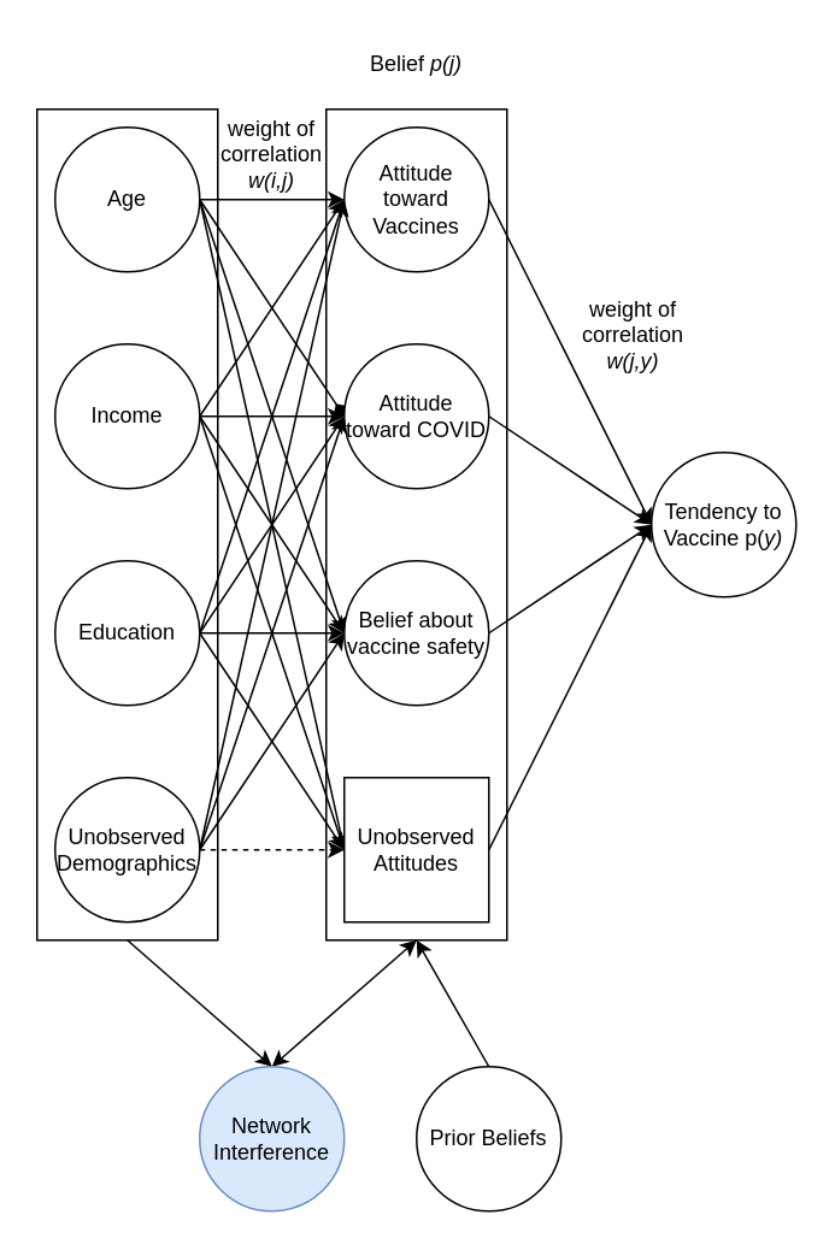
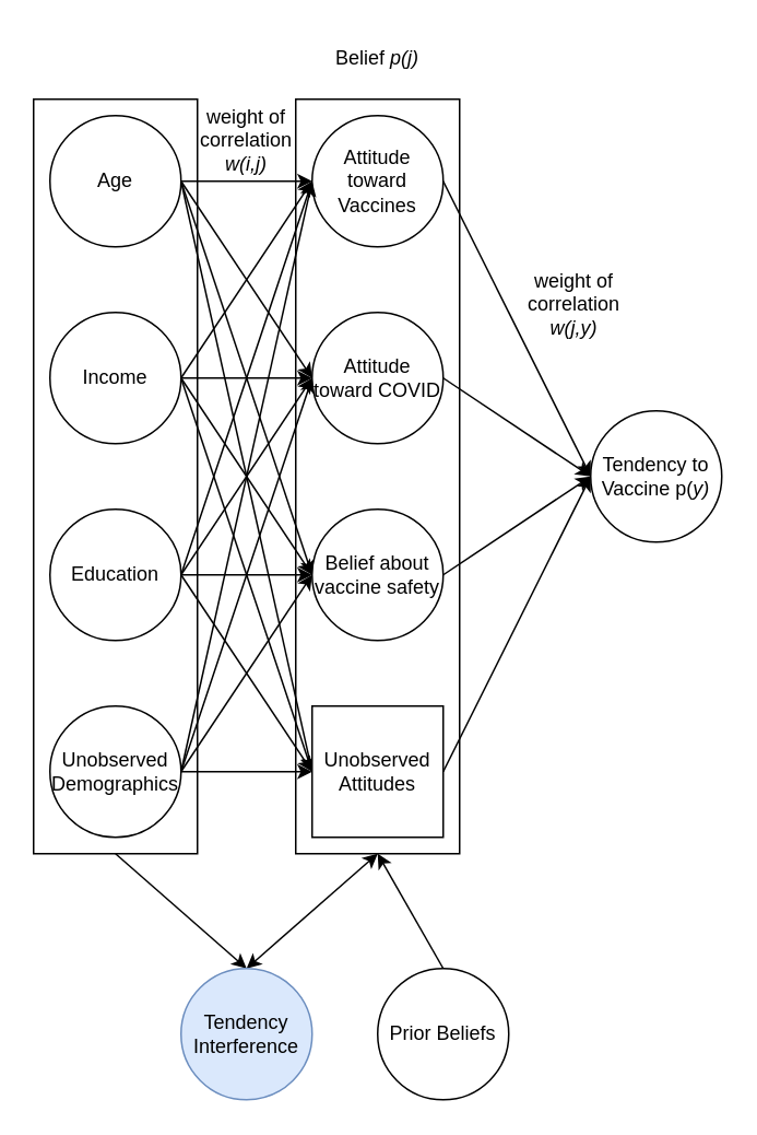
  <mxCell id="0" />
  <mxCell id="1" parent="0" />
  <mxCell id="2" style="rounded=0;orthogonalLoop=1;jettySize=auto;html=1;exitX=0.5;exitY=1;exitDx=0;exitDy=0;entryX=0.5;entryY=0;entryDx=0;entryDy=0;" edge="1" parent="1" source="3" target="40"><mxGeometry relative="1" as="geometry" /></mxCell>
  <mxCell id="3" value="" style="rounded=0;whiteSpace=wrap;html=1;" vertex="1" parent="1"><mxGeometry x="20" y="60" width="100" height="460" as="geometry" /></mxCell>
  <mxCell id="4" value="" style="rounded=0;whiteSpace=wrap;html=1;" parent="1" vertex="1"><mxGeometry x="180" y="60" width="100" height="460" as="geometry" /></mxCell>
  <mxCell id="5" style="edgeStyle=orthogonalEdgeStyle;rounded=0;orthogonalLoop=1;jettySize=auto;html=1;exitX=1;exitY=0.5;exitDx=0;exitDy=0;entryX=0;entryY=0.5;entryDx=0;entryDy=0;" parent="1" source="9" target="23" edge="1"><mxGeometry relative="1" as="geometry" /></mxCell>
  <mxCell id="6" style="rounded=0;orthogonalLoop=1;jettySize=auto;html=1;exitX=1;exitY=0.5;exitDx=0;exitDy=0;entryX=0;entryY=0.5;entryDx=0;entryDy=0;" parent="1" source="9" target="25" edge="1"><mxGeometry relative="1" as="geometry" /></mxCell>
  <mxCell id="7" style="rounded=0;orthogonalLoop=1;jettySize=auto;html=1;exitX=1;exitY=0.5;exitDx=0;exitDy=0;entryX=0;entryY=0.5;entryDx=0;entryDy=0;" parent="1" source="9" target="21" edge="1"><mxGeometry relative="1" as="geometry" /></mxCell>
  <mxCell id="8" style="rounded=0;orthogonalLoop=1;jettySize=auto;html=1;exitX=1;exitY=0.5;exitDx=0;exitDy=0;entryX=0;entryY=0.5;entryDx=0;entryDy=0;" parent="1" source="9" target="34" edge="1"><mxGeometry relative="1" as="geometry" /></mxCell>
  <mxCell id="9" value="Income" style="ellipse;whiteSpace=wrap;html=1;aspect=fixed;" parent="1" vertex="1"><mxGeometry x="30" y="190" width="80" height="80" as="geometry" /></mxCell>
  <mxCell id="10" style="edgeStyle=orthogonalEdgeStyle;rounded=0;orthogonalLoop=1;jettySize=auto;html=1;exitX=1;exitY=0.5;exitDx=0;exitDy=0;entryX=0;entryY=0.5;entryDx=0;entryDy=0;" parent="1" source="14" target="21" edge="1"><mxGeometry relative="1" as="geometry" /></mxCell>
- <mxCell id="11" style="rounded=0;orthogonalLoop=1;jettySize=auto;html=1;exitX=1;exitY=0.5;exitDx=0;exitDy=0;entryX=0;entryY=0.5;entryDx=0;entryDy=0;endArrow=diamond;" parent="1" source="14" target="23" edge="1"><mxGeometry relative="1" as="geometry" /></mxCell>
+ <mxCell id="11" style="rounded=0;orthogonalLoop=1;jettySize=auto;html=1;exitX=1;exitY=0.5;exitDx=0;exitDy=0;entryX=0;entryY=0.5;entryDx=0;entryDy=0;" parent="1" source="14" target="23" edge="1"><mxGeometry relative="1" as="geometry" /></mxCell>
  <mxCell id="12" style="rounded=0;orthogonalLoop=1;jettySize=auto;html=1;exitX=1;exitY=0.5;exitDx=0;exitDy=0;entryX=0;entryY=0.5;entryDx=0;entryDy=0;" parent="1" source="14" target="25" edge="1"><mxGeometry relative="1" as="geometry" /></mxCell>
  <mxCell id="13" style="rounded=0;orthogonalLoop=1;jettySize=auto;html=1;exitX=1;exitY=0.5;exitDx=0;exitDy=0;entryX=0;entryY=0.5;entryDx=0;entryDy=0;" parent="1" source="14" target="34" edge="1"><mxGeometry relative="1" as="geometry" /></mxCell>
  <mxCell id="14" value="Age" style="ellipse;whiteSpace=wrap;html=1;aspect=fixed;" parent="1" vertex="1"><mxGeometry x="30" y="70" width="80" height="80" as="geometry" /></mxCell>
  <mxCell id="15" style="edgeStyle=orthogonalEdgeStyle;rounded=0;orthogonalLoop=1;jettySize=auto;html=1;exitX=1;exitY=0.5;exitDx=0;exitDy=0;entryX=0;entryY=0.5;entryDx=0;entryDy=0;" parent="1" source="19" target="25" edge="1"><mxGeometry relative="1" as="geometry" /></mxCell>
  <mxCell id="16" style="rounded=0;orthogonalLoop=1;jettySize=auto;html=1;exitX=1;exitY=0.5;exitDx=0;exitDy=0;" parent="1" source="19" edge="1"><mxGeometry relative="1" as="geometry"><mxPoint x="190" y="230" as="targetPoint" /></mxGeometry></mxCell>
  <mxCell id="17" style="rounded=0;orthogonalLoop=1;jettySize=auto;html=1;exitX=1;exitY=0.5;exitDx=0;exitDy=0;entryX=0;entryY=0.5;entryDx=0;entryDy=0;" parent="1" source="19" target="21" edge="1"><mxGeometry relative="1" as="geometry" /></mxCell>
  <mxCell id="18" style="rounded=0;orthogonalLoop=1;jettySize=auto;html=1;exitX=1;exitY=0.5;exitDx=0;exitDy=0;entryX=0;entryY=0.5;entryDx=0;entryDy=0;" parent="1" source="19" target="34" edge="1"><mxGeometry relative="1" as="geometry" /></mxCell>
  <mxCell id="19" value="Education" style="ellipse;whiteSpace=wrap;html=1;aspect=fixed;" parent="1" vertex="1"><mxGeometry x="30" y="310" width="80" height="80" as="geometry" /></mxCell>
  <mxCell id="20" style="rounded=0;orthogonalLoop=1;jettySize=auto;html=1;exitX=1;exitY=0.5;exitDx=0;exitDy=0;entryX=0;entryY=0.5;entryDx=0;entryDy=0;" parent="1" source="21" target="26" edge="1"><mxGeometry relative="1" as="geometry" /></mxCell>
  <mxCell id="21" value="Attitude toward Vaccines" style="ellipse;whiteSpace=wrap;html=1;aspect=fixed;" parent="1" vertex="1"><mxGeometry x="190" y="70" width="80" height="80" as="geometry" /></mxCell>
  <mxCell id="22" style="rounded=0;orthogonalLoop=1;jettySize=auto;html=1;exitX=1;exitY=0.5;exitDx=0;exitDy=0;entryX=0;entryY=0.5;entryDx=0;entryDy=0;" parent="1" source="23" target="26" edge="1"><mxGeometry relative="1" as="geometry" /></mxCell>
  <mxCell id="23" value="Attitude toward COVID" style="ellipse;whiteSpace=wrap;html=1;aspect=fixed;" parent="1" vertex="1"><mxGeometry x="190" y="190" width="80" height="80" as="geometry" /></mxCell>
  <mxCell id="24" style="rounded=0;orthogonalLoop=1;jettySize=auto;html=1;exitX=1;exitY=0.5;exitDx=0;exitDy=0;entryX=0;entryY=0.5;entryDx=0;entryDy=0;" parent="1" source="25" target="26" edge="1"><mxGeometry relative="1" as="geometry" /></mxCell>
  <mxCell id="25" value="Belief about vaccine safety" style="ellipse;whiteSpace=wrap;html=1;aspect=fixed;" parent="1" vertex="1"><mxGeometry x="190" y="310" width="80" height="80" as="geometry" /></mxCell>
  <mxCell id="26" value="Tendency to Vaccine p(&lt;i&gt;y)&lt;/i&gt;" style="ellipse;whiteSpace=wrap;html=1;aspect=fixed;" parent="1" vertex="1"><mxGeometry x="360" y="250" width="80" height="80" as="geometry" /></mxCell>
  <mxCell id="27" value="Belief &lt;i&gt;p(j)&lt;/i&gt;" style="text;html=1;align=center;verticalAlign=middle;whiteSpace=wrap;rounded=0;" parent="1" vertex="1"><mxGeometry x="200" y="20" width="60" height="30" as="geometry" /></mxCell>
- <mxCell id="28" style="edgeStyle=orthogonalEdgeStyle;rounded=0;orthogonalLoop=1;jettySize=auto;html=1;exitX=1;exitY=0.5;exitDx=0;exitDy=0;entryX=0;entryY=0.5;entryDx=0;entryDy=0;dashed=1;" parent="1" source="32" target="34" edge="1"><mxGeometry relative="1" as="geometry" /></mxCell>
+ <mxCell id="28" style="edgeStyle=orthogonalEdgeStyle;rounded=0;orthogonalLoop=1;jettySize=auto;html=1;exitX=1;exitY=0.5;exitDx=0;exitDy=0;entryX=0;entryY=0.5;entryDx=0;entryDy=0;" parent="1" source="32" target="34" edge="1"><mxGeometry relative="1" as="geometry" /></mxCell>
  <mxCell id="29" style="rounded=0;orthogonalLoop=1;jettySize=auto;html=1;exitX=1;exitY=0.5;exitDx=0;exitDy=0;entryX=0;entryY=0.5;entryDx=0;entryDy=0;" parent="1" source="32" target="25" edge="1"><mxGeometry relative="1" as="geometry" /></mxCell>
  <mxCell id="30" style="rounded=0;orthogonalLoop=1;jettySize=auto;html=1;exitX=1;exitY=0.5;exitDx=0;exitDy=0;entryX=0;entryY=0.5;entryDx=0;entryDy=0;" parent="1" source="32" target="23" edge="1"><mxGeometry relative="1" as="geometry" /></mxCell>
  <mxCell id="31" style="rounded=0;orthogonalLoop=1;jettySize=auto;html=1;exitX=1;exitY=0.5;exitDx=0;exitDy=0;entryX=0;entryY=0.5;entryDx=0;entryDy=0;" parent="1" source="32" target="21" edge="1"><mxGeometry relative="1" as="geometry" /></mxCell>
  <mxCell id="32" value="Unobserved Demographics" style="ellipse;whiteSpace=wrap;html=1;aspect=fixed;" parent="1" vertex="1"><mxGeometry x="30" y="430" width="80" height="80" as="geometry" /></mxCell>
  <mxCell id="33" style="rounded=0;orthogonalLoop=1;jettySize=auto;html=1;exitX=1;exitY=0.5;exitDx=0;exitDy=0;entryX=0;entryY=0.5;entryDx=0;entryDy=0;" parent="1" source="34" target="26" edge="1"><mxGeometry relative="1" as="geometry" /></mxCell>
  <mxCell id="34" value="Unobserved Attitudes" style="whiteSpace=wrap;html=1;aspect=fixed;rounded=0;" parent="1" vertex="1"><mxGeometry x="190" y="430" width="80" height="80" as="geometry" /></mxCell>
  <mxCell id="35" value="weight of correlation &lt;i&gt;w(i,j)&lt;/i&gt;" style="text;html=1;align=center;verticalAlign=middle;whiteSpace=wrap;rounded=0;" parent="1" vertex="1"><mxGeometry x="120" y="70" width="60" height="30" as="geometry" /></mxCell>
  <mxCell id="36" value="weight of correlation &lt;i&gt;w(j,y)&lt;/i&gt;" style="text;html=1;align=center;verticalAlign=middle;whiteSpace=wrap;rounded=0;" parent="1" vertex="1"><mxGeometry x="320" y="170" width="60" height="30" as="geometry" /></mxCell>
  <mxCell id="37" style="rounded=0;orthogonalLoop=1;jettySize=auto;html=1;exitX=0.5;exitY=0;exitDx=0;exitDy=0;entryX=0.5;entryY=1;entryDx=0;entryDy=0;" parent="1" source="38" target="4" edge="1"><mxGeometry relative="1" as="geometry" /></mxCell>
  <mxCell id="38" value="Prior Beliefs" style="ellipse;whiteSpace=wrap;html=1;aspect=fixed;" parent="1" vertex="1"><mxGeometry x="230" y="590" width="80" height="80" as="geometry" /></mxCell>
  <mxCell id="39" style="rounded=0;orthogonalLoop=1;jettySize=auto;html=1;exitX=0.5;exitY=0;exitDx=0;exitDy=0;entryX=0.5;entryY=1;entryDx=0;entryDy=0;startArrow=classic;startFill=1;" edge="1" parent="1" source="40" target="4"><mxGeometry relative="1" as="geometry" /></mxCell>
- <mxCell id="40" value="Network Interference" style="ellipse;whiteSpace=wrap;html=1;aspect=fixed;fillColor=#dae8fc;strokeColor=#6c8ebf;" vertex="1" parent="1"><mxGeometry x="110" y="590" width="80" height="80" as="geometry" /></mxCell>
+ <mxCell id="40" value="Tendency Interference" style="ellipse;whiteSpace=wrap;html=1;aspect=fixed;fillColor=#dae8fc;strokeColor=#6c8ebf;" vertex="1" parent="1"><mxGeometry x="110" y="590" width="80" height="80" as="geometry" /></mxCell>
